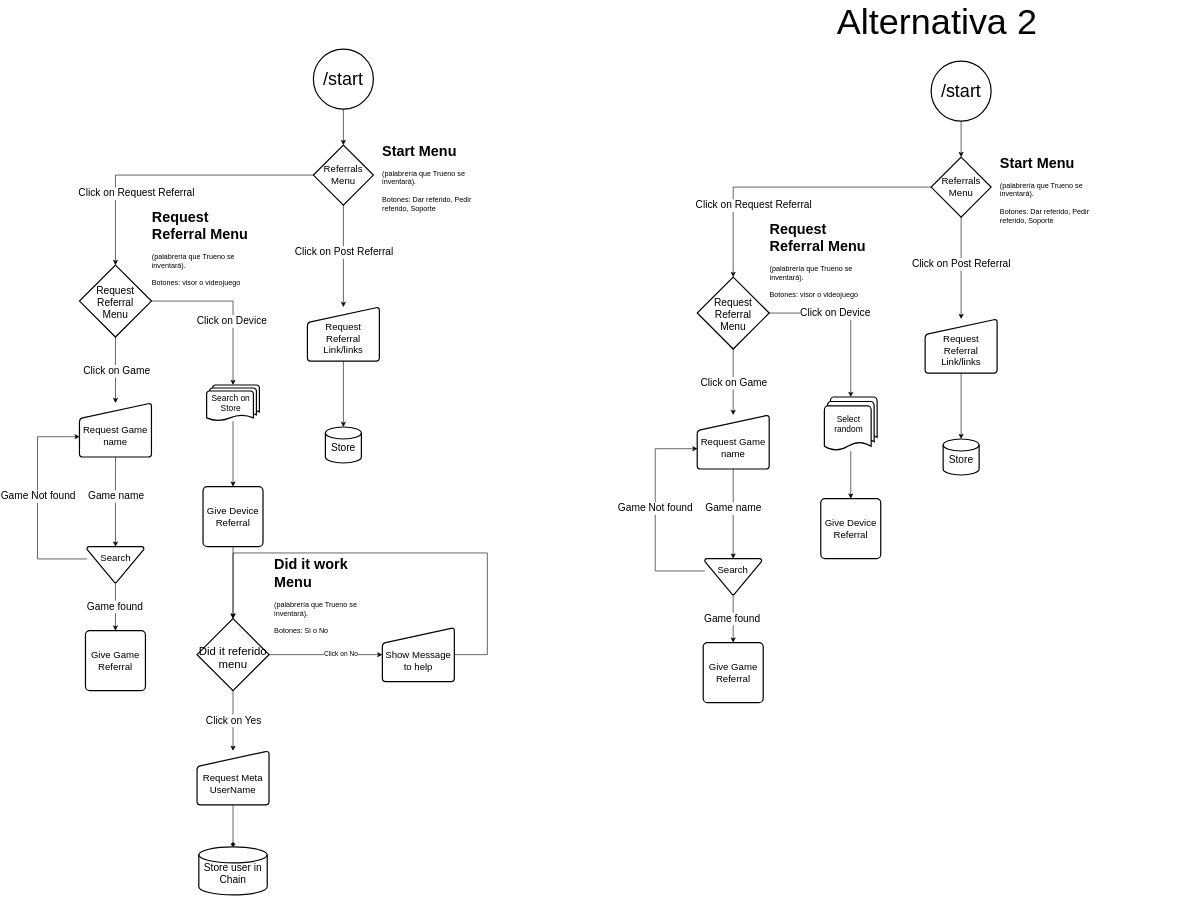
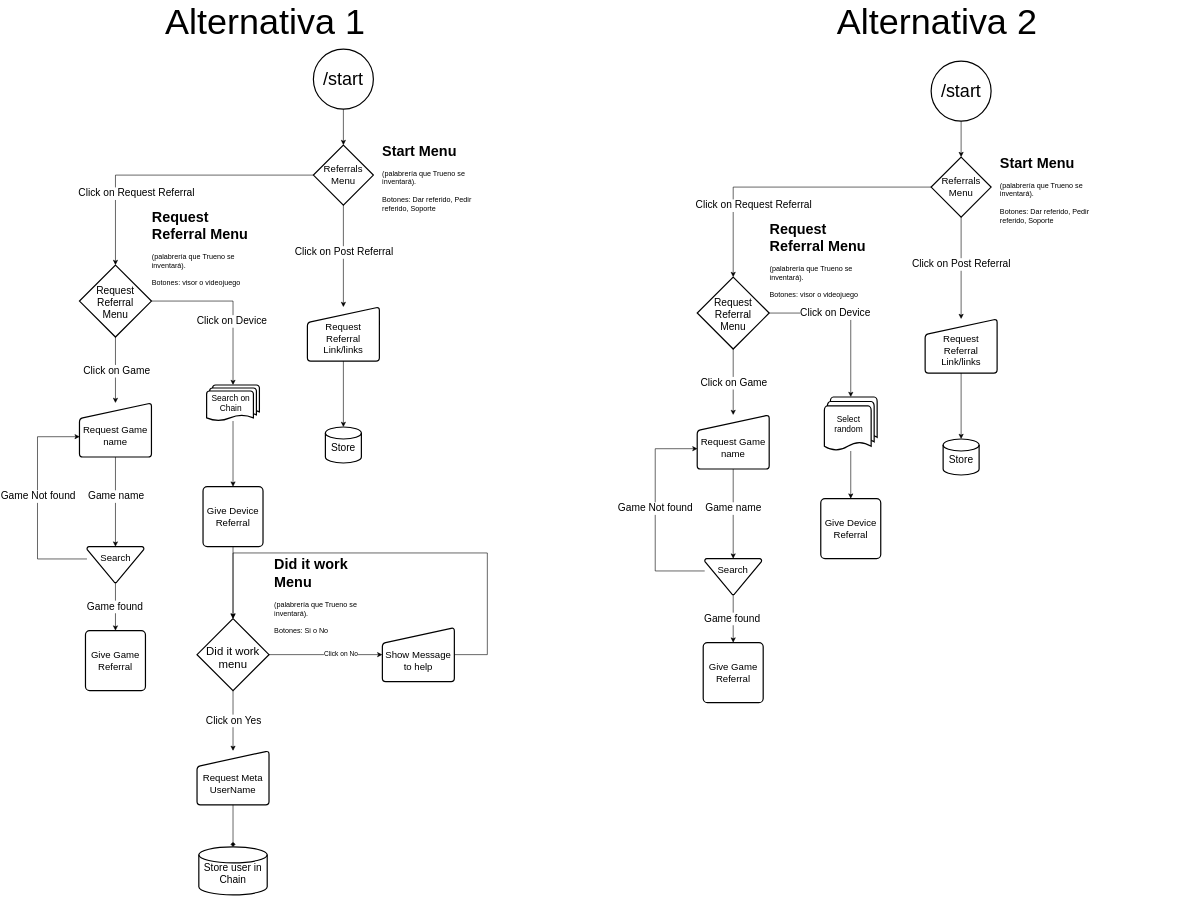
  <mxCell id="0" />
  <mxCell id="1" parent="0" />
  <mxCell id="2" value="/start" style="strokeWidth=2;html=1;shape=mxgraph.flowchart.start_2;whiteSpace=wrap;fontSize=30;" vertex="1" parent="1"><mxGeometry x="500" y="80" width="100" height="100" as="geometry" /></mxCell>
  <mxCell id="3" style="edgeStyle=orthogonalEdgeStyle;rounded=0;orthogonalLoop=1;jettySize=auto;html=1;entryX=0.5;entryY=0;entryDx=0;entryDy=0;entryPerimeter=0;" edge="1" parent="1" source="2" target="6"><mxGeometry relative="1" as="geometry"><mxPoint x="280" y="150" as="targetPoint" /></mxGeometry></mxCell>
  <mxCell id="4" style="edgeStyle=orthogonalEdgeStyle;rounded=0;orthogonalLoop=1;jettySize=auto;html=1;" edge="1" parent="1" source="6" target="26"><mxGeometry relative="1" as="geometry" /></mxCell>
  <mxCell id="5" value="Click on Post Referral" style="edgeLabel;html=1;align=center;verticalAlign=middle;resizable=0;points=[];fontSize=17;" vertex="1" connectable="0" parent="4"><mxGeometry x="0.176" y="-2" relative="1" as="geometry"><mxPoint x="2" y="-22" as="offset" /></mxGeometry></mxCell>
  <mxCell id="6" value="Referrals Menu" style="strokeWidth=2;html=1;shape=mxgraph.flowchart.decision;whiteSpace=wrap;fontSize=16;" vertex="1" parent="1"><mxGeometry x="500" y="240" width="100" height="100" as="geometry" /></mxCell>
  <mxCell id="7" value="&lt;h1&gt;Start Menu&lt;/h1&gt;&lt;p&gt;(palabrería que Trueno se inventará).&lt;br&gt;&lt;br&gt;Botones: Dar referido, Pedir referido, Soporte&lt;/p&gt;" style="text;html=1;spacing=5;spacingTop=-20;whiteSpace=wrap;overflow=hidden;rounded=0;" vertex="1" parent="1"><mxGeometry x="610" y="230" width="190" height="150" as="geometry" /></mxCell>
  <mxCell id="8" style="edgeStyle=orthogonalEdgeStyle;rounded=0;orthogonalLoop=1;jettySize=auto;html=1;entryX=0.5;entryY=0;entryDx=0;entryDy=0;entryPerimeter=0;" edge="1" parent="1" source="12" target="30"><mxGeometry relative="1" as="geometry" /></mxCell>
  <mxCell id="9" value="Click on Device" style="edgeLabel;html=1;align=center;verticalAlign=middle;resizable=0;points=[];fontSize=17;" vertex="1" connectable="0" parent="8"><mxGeometry x="-0.032" y="1" relative="1" as="geometry"><mxPoint x="-1" y="34" as="offset" /></mxGeometry></mxCell>
  <mxCell id="10" style="edgeStyle=orthogonalEdgeStyle;rounded=0;orthogonalLoop=1;jettySize=auto;html=1;" edge="1" parent="1" source="12" target="19"><mxGeometry relative="1" as="geometry" /></mxCell>
  <mxCell id="11" value="Click on Game" style="edgeLabel;html=1;align=center;verticalAlign=middle;resizable=0;points=[];fontSize=17;" vertex="1" connectable="0" parent="10"><mxGeometry x="0.021" y="1" relative="1" as="geometry"><mxPoint as="offset" /></mxGeometry></mxCell>
  <mxCell id="12" value="Request &lt;br style=&quot;font-size: 17px;&quot;&gt;Referral &lt;br style=&quot;font-size: 17px;&quot;&gt;Menu" style="strokeWidth=2;html=1;shape=mxgraph.flowchart.decision;whiteSpace=wrap;fontSize=17;spacingTop=6;" vertex="1" parent="1"><mxGeometry x="110" y="440" width="120" height="120" as="geometry" /></mxCell>
  <mxCell id="13" style="edgeStyle=orthogonalEdgeStyle;rounded=0;orthogonalLoop=1;jettySize=auto;html=1;entryX=0.5;entryY=0;entryDx=0;entryDy=0;entryPerimeter=0;" edge="1" parent="1" source="6" target="12"><mxGeometry relative="1" as="geometry" /></mxCell>
  <mxCell id="14" value="Click on Request Referral" style="edgeLabel;html=1;align=center;verticalAlign=middle;resizable=0;points=[];fontSize=17;" vertex="1" connectable="0" parent="13"><mxGeometry x="0.223" y="2" relative="1" as="geometry"><mxPoint x="-2" y="28" as="offset" /></mxGeometry></mxCell>
  <mxCell id="15" value="&lt;h1&gt;Request Referral Menu&lt;/h1&gt;&lt;p&gt;(palabrería que Trueno se inventará).&lt;br&gt;&lt;br&gt;Botones: visor o videojuego&lt;/p&gt;" style="text;html=1;spacing=5;spacingTop=-20;whiteSpace=wrap;overflow=hidden;rounded=0;" vertex="1" parent="1"><mxGeometry x="226" y="340" width="190" height="150" as="geometry" /></mxCell>
  <mxCell id="16" value="Give Device Referral" style="rounded=1;whiteSpace=wrap;html=1;absoluteArcSize=1;arcSize=14;strokeWidth=2;fontSize=16;" vertex="1" parent="1"><mxGeometry x="316" y="809.5" width="100" height="100" as="geometry" /></mxCell>
  <mxCell id="17" style="edgeStyle=orthogonalEdgeStyle;rounded=0;orthogonalLoop=1;jettySize=auto;html=1;" edge="1" parent="1" source="19" target="22"><mxGeometry relative="1" as="geometry"><Array as="points"><mxPoint x="170" y="780" /><mxPoint x="170" y="780" /></Array></mxGeometry></mxCell>
  <mxCell id="18" value="Game name" style="edgeLabel;html=1;align=center;verticalAlign=middle;resizable=0;points=[];fontSize=17;" vertex="1" connectable="0" parent="17"><mxGeometry x="-0.239" y="1" relative="1" as="geometry"><mxPoint x="-1" y="8" as="offset" /></mxGeometry></mxCell>
  <mxCell id="19" value="Request Game name" style="html=1;strokeWidth=2;shape=manualInput;whiteSpace=wrap;rounded=1;size=26;arcSize=11;fontSize=16;spacingTop=18;" vertex="1" parent="1"><mxGeometry x="110" y="670" width="120" height="90" as="geometry" /></mxCell>
  <mxCell id="20" style="edgeStyle=orthogonalEdgeStyle;rounded=0;orthogonalLoop=1;jettySize=auto;html=1;entryX=0.5;entryY=0;entryDx=0;entryDy=0;" edge="1" parent="1" source="22" target="25"><mxGeometry relative="1" as="geometry"><mxPoint x="170" y="1069.5" as="targetPoint" /></mxGeometry></mxCell>
  <mxCell id="21" value="Game found" style="edgeLabel;html=1;align=center;verticalAlign=middle;resizable=0;points=[];fontSize=17;" vertex="1" connectable="0" parent="20"><mxGeometry x="0.008" y="-2" relative="1" as="geometry"><mxPoint as="offset" /></mxGeometry></mxCell>
  <mxCell id="22" value="Search" style="strokeWidth=2;html=1;shape=mxgraph.flowchart.merge_or_storage;whiteSpace=wrap;fontSize=16;labelPosition=center;verticalLabelPosition=middle;align=center;verticalAlign=middle;spacingBottom=23;" vertex="1" parent="1"><mxGeometry x="122.5" y="909.5" width="95" height="60" as="geometry" /></mxCell>
  <mxCell id="23" style="edgeStyle=orthogonalEdgeStyle;rounded=0;orthogonalLoop=1;jettySize=auto;html=1;entryX=0.004;entryY=0.624;entryDx=0;entryDy=0;entryPerimeter=0;" edge="1" parent="1" source="22" target="19"><mxGeometry relative="1" as="geometry"><Array as="points"><mxPoint x="40" y="930" /><mxPoint x="40" y="726" /></Array></mxGeometry></mxCell>
  <mxCell id="24" value="Game Not found" style="edgeLabel;html=1;align=center;verticalAlign=middle;resizable=0;points=[];fontSize=17;" vertex="1" connectable="0" parent="23"><mxGeometry x="0.051" relative="1" as="geometry"><mxPoint as="offset" /></mxGeometry></mxCell>
  <mxCell id="25" value="Give Game Referral" style="rounded=1;whiteSpace=wrap;html=1;absoluteArcSize=1;arcSize=14;strokeWidth=2;fontSize=16;" vertex="1" parent="1"><mxGeometry x="120" y="1049.5" width="100" height="100" as="geometry" /></mxCell>
  <mxCell id="26" value="Request Referral Link/links" style="html=1;strokeWidth=2;shape=manualInput;whiteSpace=wrap;rounded=1;size=26;arcSize=11;fontSize=16;spacingTop=13;" vertex="1" parent="1"><mxGeometry x="490" y="510" width="120" height="90" as="geometry" /></mxCell>
  <mxCell id="27" value="Store" style="strokeWidth=2;html=1;shape=mxgraph.flowchart.database;whiteSpace=wrap;fontSize=17;spacingTop=9;" vertex="1" parent="1"><mxGeometry x="520" y="710" width="60" height="60" as="geometry" /></mxCell>
  <mxCell id="28" style="edgeStyle=orthogonalEdgeStyle;rounded=0;orthogonalLoop=1;jettySize=auto;html=1;entryX=0.5;entryY=0;entryDx=0;entryDy=0;entryPerimeter=0;" edge="1" parent="1" source="26" target="27"><mxGeometry relative="1" as="geometry"><mxPoint x="550" y="859.14" as="targetPoint" /></mxGeometry></mxCell>
  <mxCell id="29" style="edgeStyle=orthogonalEdgeStyle;rounded=0;orthogonalLoop=1;jettySize=auto;html=1;" edge="1" parent="1" source="30" target="16"><mxGeometry relative="1" as="geometry" /></mxCell>
- <mxCell id="30" value="Search on Store" style="strokeWidth=2;html=1;shape=mxgraph.flowchart.multi-document;whiteSpace=wrap;fontSize=14;spacingRight=7;" vertex="1" parent="1"><mxGeometry x="322" y="640" width="88" height="60" as="geometry" /></mxCell>
+ <mxCell id="30" value="Search on Chain" style="strokeWidth=2;html=1;shape=mxgraph.flowchart.multi-document;whiteSpace=wrap;fontSize=14;spacingRight=7;" vertex="1" parent="1"><mxGeometry x="322" y="640" width="88" height="60" as="geometry" /></mxCell>
  <mxCell id="31" style="edgeStyle=orthogonalEdgeStyle;rounded=0;orthogonalLoop=1;jettySize=auto;html=1;entryX=0.5;entryY=0;entryDx=0;entryDy=0;" edge="1" parent="1" source="35" target="38"><mxGeometry relative="1" as="geometry"><mxPoint x="410" y="1230" as="targetPoint" /></mxGeometry></mxCell>
  <mxCell id="32" value="Click on Yes" style="edgeLabel;html=1;align=center;verticalAlign=middle;resizable=0;points=[];fontSize=17;" vertex="1" connectable="0" parent="31"><mxGeometry x="-0.227" relative="1" as="geometry"><mxPoint y="11" as="offset" /></mxGeometry></mxCell>
  <mxCell id="33" style="edgeStyle=orthogonalEdgeStyle;rounded=0;orthogonalLoop=1;jettySize=auto;html=1;entryX=0;entryY=0.5;entryDx=0;entryDy=0;" edge="1" parent="1" source="35" target="41"><mxGeometry relative="1" as="geometry"><mxPoint x="590" y="1110" as="targetPoint" /></mxGeometry></mxCell>
  <mxCell id="34" value="Click on No" style="edgeLabel;html=1;align=center;verticalAlign=middle;resizable=0;points=[];" vertex="1" connectable="0" parent="33"><mxGeometry x="0.257" y="1" relative="1" as="geometry"><mxPoint as="offset" /></mxGeometry></mxCell>
- <mxCell id="35" value="Did it referido menu" style="strokeWidth=2;html=1;shape=mxgraph.flowchart.decision;whiteSpace=wrap;fontSize=19;spacingTop=11;" vertex="1" parent="1"><mxGeometry x="306" y="1029.5" width="120" height="120" as="geometry" /></mxCell>
+ <mxCell id="35" value="Did it work menu" style="strokeWidth=2;html=1;shape=mxgraph.flowchart.decision;whiteSpace=wrap;fontSize=19;spacingTop=11;" vertex="1" parent="1"><mxGeometry x="306" y="1029.5" width="120" height="120" as="geometry" /></mxCell>
  <mxCell id="36" value="&lt;h1&gt;Did it work Menu&lt;/h1&gt;&lt;p&gt;(palabrería que Trueno se inventará).&lt;br&gt;&lt;br&gt;Botones: Si o No&lt;/p&gt;" style="text;html=1;spacing=5;spacingTop=-20;whiteSpace=wrap;overflow=hidden;rounded=0;" vertex="1" parent="1"><mxGeometry x="430" y="920" width="190" height="150" as="geometry" /></mxCell>
  <mxCell id="37" style="edgeStyle=orthogonalEdgeStyle;rounded=0;orthogonalLoop=1;jettySize=auto;html=1;entryX=0.5;entryY=0;entryDx=0;entryDy=0;entryPerimeter=0;" edge="1" parent="1" source="16" target="35"><mxGeometry relative="1" as="geometry" /></mxCell>
  <mxCell id="38" value="Request Meta UserName" style="html=1;strokeWidth=2;shape=manualInput;whiteSpace=wrap;rounded=1;size=26;arcSize=11;fontSize=16;spacingTop=18;" vertex="1" parent="1"><mxGeometry x="306" y="1250" width="120" height="90" as="geometry" /></mxCell>
  <mxCell id="39" value="Store user in Chain" style="strokeWidth=2;html=1;shape=mxgraph.flowchart.database;whiteSpace=wrap;fontSize=17;spacingTop=9;" vertex="1" parent="1"><mxGeometry x="309" y="1410" width="114" height="80" as="geometry" /></mxCell>
  <mxCell id="40" style="edgeStyle=orthogonalEdgeStyle;rounded=0;orthogonalLoop=1;jettySize=auto;html=1;entryX=0.5;entryY=0;entryDx=0;entryDy=0;entryPerimeter=0;endArrow=diamond;" edge="1" parent="1" source="38" target="39"><mxGeometry relative="1" as="geometry" /></mxCell>
  <mxCell id="41" value="Show Message to help" style="html=1;strokeWidth=2;shape=manualInput;whiteSpace=wrap;rounded=1;size=26;arcSize=11;fontSize=16;spacingTop=18;" vertex="1" parent="1"><mxGeometry x="615" y="1044.5" width="120" height="90" as="geometry" /></mxCell>
  <mxCell id="42" style="edgeStyle=orthogonalEdgeStyle;rounded=0;orthogonalLoop=1;jettySize=auto;html=1;entryX=0.5;entryY=0;entryDx=0;entryDy=0;entryPerimeter=0;" edge="1" parent="1" source="41" target="35"><mxGeometry relative="1" as="geometry"><Array as="points"><mxPoint x="790" y="1089" /><mxPoint x="790" y="920" /><mxPoint x="366" y="920" /></Array></mxGeometry></mxCell>
  <mxCell id="43" value="/start" style="strokeWidth=2;html=1;shape=mxgraph.flowchart.start_2;whiteSpace=wrap;fontSize=30;" vertex="1" parent="1"><mxGeometry x="1529.91" y="100" width="100" height="100" as="geometry" /></mxCell>
  <mxCell id="44" style="edgeStyle=orthogonalEdgeStyle;rounded=0;orthogonalLoop=1;jettySize=auto;html=1;entryX=0.5;entryY=0;entryDx=0;entryDy=0;entryPerimeter=0;" edge="1" parent="1" source="43" target="47"><mxGeometry relative="1" as="geometry"><mxPoint x="1309.91" y="170" as="targetPoint" /></mxGeometry></mxCell>
  <mxCell id="45" style="edgeStyle=orthogonalEdgeStyle;rounded=0;orthogonalLoop=1;jettySize=auto;html=1;" edge="1" parent="1" source="47" target="67"><mxGeometry relative="1" as="geometry" /></mxCell>
  <mxCell id="46" value="Click on Post Referral" style="edgeLabel;html=1;align=center;verticalAlign=middle;resizable=0;points=[];fontSize=17;" vertex="1" connectable="0" parent="45"><mxGeometry x="0.176" y="-2" relative="1" as="geometry"><mxPoint x="2" y="-22" as="offset" /></mxGeometry></mxCell>
  <mxCell id="47" value="Referrals Menu" style="strokeWidth=2;html=1;shape=mxgraph.flowchart.decision;whiteSpace=wrap;fontSize=16;" vertex="1" parent="1"><mxGeometry x="1529.91" y="260" width="100" height="100" as="geometry" /></mxCell>
  <mxCell id="48" value="&lt;h1&gt;Start Menu&lt;/h1&gt;&lt;p&gt;(palabrería que Trueno se inventará).&lt;br&gt;&lt;br&gt;Botones: Dar referido, Pedir referido, Soporte&lt;/p&gt;" style="text;html=1;spacing=5;spacingTop=-20;whiteSpace=wrap;overflow=hidden;rounded=0;" vertex="1" parent="1"><mxGeometry x="1639.91" y="250" width="190" height="150" as="geometry" /></mxCell>
  <mxCell id="49" style="edgeStyle=orthogonalEdgeStyle;rounded=0;orthogonalLoop=1;jettySize=auto;html=1;entryX=0.5;entryY=0;entryDx=0;entryDy=0;entryPerimeter=0;" edge="1" parent="1" source="53" target="71"><mxGeometry relative="1" as="geometry" /></mxCell>
  <mxCell id="50" value="Click on Device" style="edgeLabel;html=1;align=center;verticalAlign=middle;resizable=0;points=[];fontSize=17;" vertex="1" connectable="0" parent="49"><mxGeometry x="-0.032" y="1" relative="1" as="geometry"><mxPoint x="-24" y="1" as="offset" /></mxGeometry></mxCell>
  <mxCell id="51" style="edgeStyle=orthogonalEdgeStyle;rounded=0;orthogonalLoop=1;jettySize=auto;html=1;" edge="1" parent="1" source="53" target="60"><mxGeometry relative="1" as="geometry" /></mxCell>
  <mxCell id="52" value="Click on Game" style="edgeLabel;html=1;align=center;verticalAlign=middle;resizable=0;points=[];fontSize=17;" vertex="1" connectable="0" parent="51"><mxGeometry x="0.021" y="1" relative="1" as="geometry"><mxPoint as="offset" /></mxGeometry></mxCell>
  <mxCell id="53" value="Request &lt;br style=&quot;font-size: 17px;&quot;&gt;Referral &lt;br style=&quot;font-size: 17px;&quot;&gt;Menu" style="strokeWidth=2;html=1;shape=mxgraph.flowchart.decision;whiteSpace=wrap;fontSize=17;spacingTop=6;" vertex="1" parent="1"><mxGeometry x="1139.91" y="460" width="120" height="120" as="geometry" /></mxCell>
  <mxCell id="54" style="edgeStyle=orthogonalEdgeStyle;rounded=0;orthogonalLoop=1;jettySize=auto;html=1;entryX=0.5;entryY=0;entryDx=0;entryDy=0;entryPerimeter=0;" edge="1" parent="1" source="47" target="53"><mxGeometry relative="1" as="geometry" /></mxCell>
  <mxCell id="55" value="Click on Request Referral" style="edgeLabel;html=1;align=center;verticalAlign=middle;resizable=0;points=[];fontSize=17;" vertex="1" connectable="0" parent="54"><mxGeometry x="0.223" y="2" relative="1" as="geometry"><mxPoint x="-2" y="28" as="offset" /></mxGeometry></mxCell>
  <mxCell id="56" value="&lt;h1&gt;Request Referral Menu&lt;/h1&gt;&lt;p&gt;(palabrería que Trueno se inventará).&lt;br&gt;&lt;br&gt;Botones: visor o videojuego&lt;/p&gt;" style="text;html=1;spacing=5;spacingTop=-20;whiteSpace=wrap;overflow=hidden;rounded=0;" vertex="1" parent="1"><mxGeometry x="1255.91" y="360" width="190" height="150" as="geometry" /></mxCell>
  <mxCell id="57" value="Give Device Referral" style="rounded=1;whiteSpace=wrap;html=1;absoluteArcSize=1;arcSize=14;strokeWidth=2;fontSize=16;" vertex="1" parent="1"><mxGeometry x="1345.91" y="829.5" width="100" height="100" as="geometry" /></mxCell>
  <mxCell id="58" style="edgeStyle=orthogonalEdgeStyle;rounded=0;orthogonalLoop=1;jettySize=auto;html=1;" edge="1" parent="1" source="60" target="63"><mxGeometry relative="1" as="geometry"><Array as="points"><mxPoint x="1199.91" y="800" /><mxPoint x="1199.91" y="800" /></Array></mxGeometry></mxCell>
  <mxCell id="59" value="Game name" style="edgeLabel;html=1;align=center;verticalAlign=middle;resizable=0;points=[];fontSize=17;" vertex="1" connectable="0" parent="58"><mxGeometry x="-0.239" y="1" relative="1" as="geometry"><mxPoint x="-1" y="8" as="offset" /></mxGeometry></mxCell>
  <mxCell id="60" value="Request Game name" style="html=1;strokeWidth=2;shape=manualInput;whiteSpace=wrap;rounded=1;size=26;arcSize=11;fontSize=16;spacingTop=18;" vertex="1" parent="1"><mxGeometry x="1139.91" y="690" width="120" height="90" as="geometry" /></mxCell>
  <mxCell id="61" style="edgeStyle=orthogonalEdgeStyle;rounded=0;orthogonalLoop=1;jettySize=auto;html=1;entryX=0.5;entryY=0;entryDx=0;entryDy=0;" edge="1" parent="1" source="63" target="66"><mxGeometry relative="1" as="geometry"><mxPoint x="1199.91" y="1089.5" as="targetPoint" /></mxGeometry></mxCell>
  <mxCell id="62" value="Game found" style="edgeLabel;html=1;align=center;verticalAlign=middle;resizable=0;points=[];fontSize=17;" vertex="1" connectable="0" parent="61"><mxGeometry x="0.008" y="-2" relative="1" as="geometry"><mxPoint as="offset" /></mxGeometry></mxCell>
  <mxCell id="63" value="Search" style="strokeWidth=2;html=1;shape=mxgraph.flowchart.merge_or_storage;whiteSpace=wrap;fontSize=16;labelPosition=center;verticalLabelPosition=middle;align=center;verticalAlign=middle;spacingBottom=23;" vertex="1" parent="1"><mxGeometry x="1152.41" y="929.5" width="95" height="60" as="geometry" /></mxCell>
  <mxCell id="64" style="edgeStyle=orthogonalEdgeStyle;rounded=0;orthogonalLoop=1;jettySize=auto;html=1;entryX=0.004;entryY=0.624;entryDx=0;entryDy=0;entryPerimeter=0;" edge="1" parent="1" source="63" target="60"><mxGeometry relative="1" as="geometry"><Array as="points"><mxPoint x="1069.91" y="950" /><mxPoint x="1069.91" y="746" /></Array></mxGeometry></mxCell>
  <mxCell id="65" value="Game Not found" style="edgeLabel;html=1;align=center;verticalAlign=middle;resizable=0;points=[];fontSize=17;" vertex="1" connectable="0" parent="64"><mxGeometry x="0.051" relative="1" as="geometry"><mxPoint as="offset" /></mxGeometry></mxCell>
  <mxCell id="66" value="Give Game Referral" style="rounded=1;whiteSpace=wrap;html=1;absoluteArcSize=1;arcSize=14;strokeWidth=2;fontSize=16;" vertex="1" parent="1"><mxGeometry x="1149.91" y="1069.5" width="100" height="100" as="geometry" /></mxCell>
  <mxCell id="67" value="Request Referral Link/links" style="html=1;strokeWidth=2;shape=manualInput;whiteSpace=wrap;rounded=1;size=26;arcSize=11;fontSize=16;spacingTop=13;" vertex="1" parent="1"><mxGeometry x="1519.91" y="530" width="120" height="90" as="geometry" /></mxCell>
  <mxCell id="68" value="Store" style="strokeWidth=2;html=1;shape=mxgraph.flowchart.database;whiteSpace=wrap;fontSize=17;spacingTop=9;" vertex="1" parent="1"><mxGeometry x="1549.91" y="730" width="60" height="60" as="geometry" /></mxCell>
  <mxCell id="69" style="edgeStyle=orthogonalEdgeStyle;rounded=0;orthogonalLoop=1;jettySize=auto;html=1;entryX=0.5;entryY=0;entryDx=0;entryDy=0;entryPerimeter=0;" edge="1" parent="1" source="67" target="68"><mxGeometry relative="1" as="geometry"><mxPoint x="1579.91" y="879.14" as="targetPoint" /></mxGeometry></mxCell>
  <mxCell id="70" style="edgeStyle=orthogonalEdgeStyle;rounded=0;orthogonalLoop=1;jettySize=auto;html=1;" edge="1" parent="1" source="71" target="57"><mxGeometry relative="1" as="geometry" /></mxCell>
  <mxCell id="71" value="Select random" style="strokeWidth=2;html=1;shape=mxgraph.flowchart.multi-document;whiteSpace=wrap;fontSize=14;spacingRight=7;" vertex="1" parent="1"><mxGeometry x="1351.91" y="660" width="88" height="90" as="geometry" /></mxCell>
+ <mxCell id="72" value="Alternativa 1" style="text;html=1;align=center;verticalAlign=middle;whiteSpace=wrap;rounded=0;fontSize=60;" vertex="1" parent="1"><mxGeometry x="20" y="20" width="800" height="30" as="geometry" /></mxCell>
  <mxCell id="73" value="Alternativa 2" style="text;html=1;align=center;verticalAlign=middle;whiteSpace=wrap;rounded=0;fontSize=60;" vertex="1" parent="1"><mxGeometry x="1139.91" y="20" width="800" height="30" as="geometry" /></mxCell>
